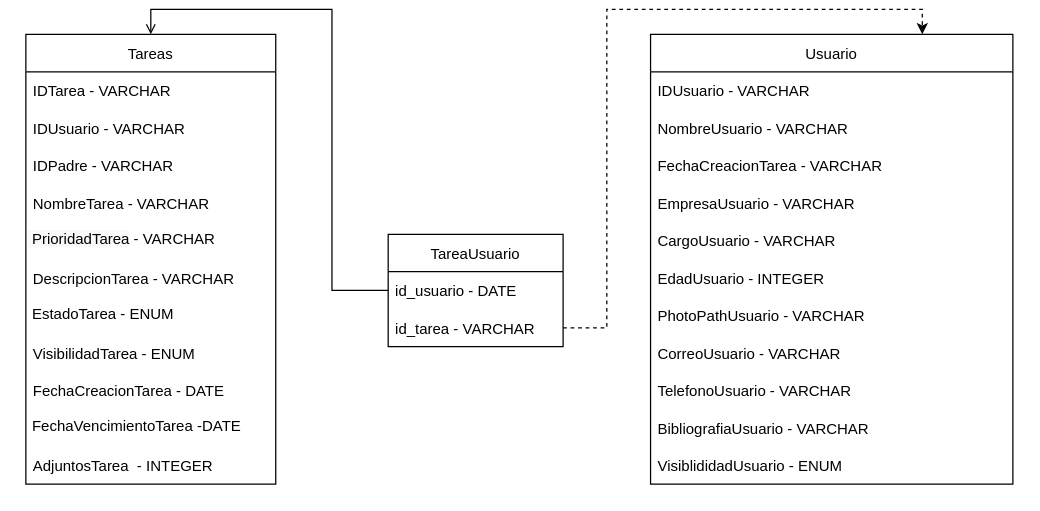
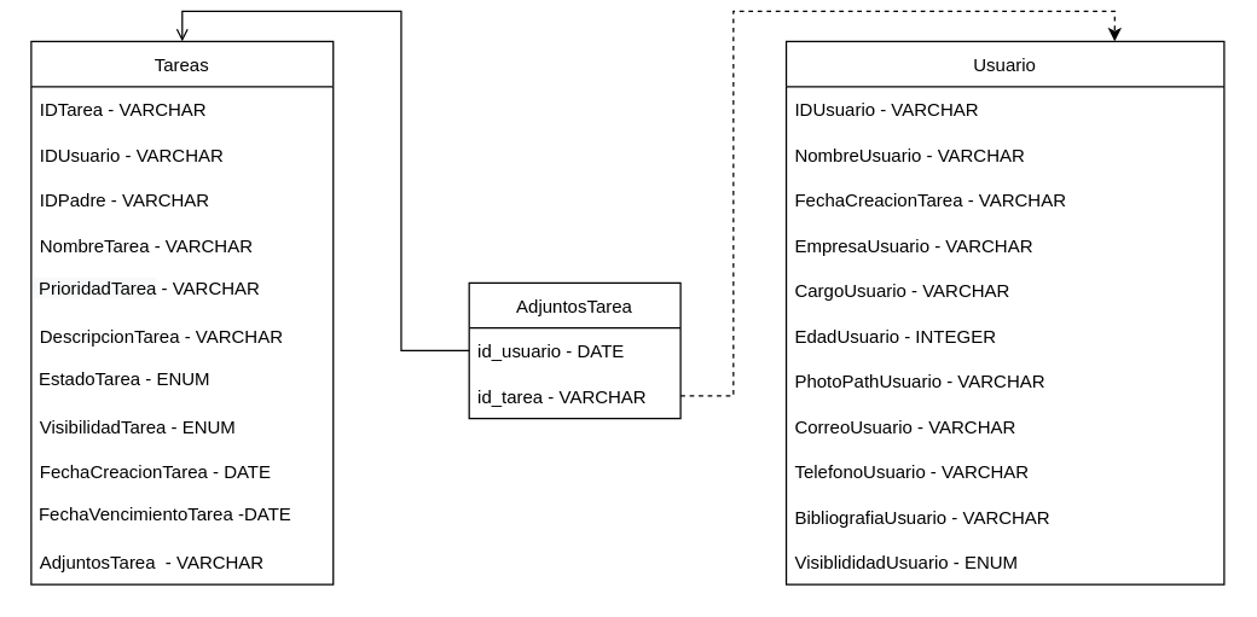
  <mxCell id="0" />
  <mxCell id="1" parent="0" />
  <mxCell id="2" value="Tareas" style="swimlane;fontStyle=0;childLayout=stackLayout;horizontal=1;startSize=30;horizontalStack=0;resizeParent=1;resizeParentMax=0;resizeLast=0;collapsible=1;marginBottom=0;" vertex="1" parent="1"><mxGeometry x="20" y="20" width="200" height="360" as="geometry" /></mxCell>
  <mxCell id="3" value="IDTarea - VARCHAR" style="text;strokeColor=none;fillColor=none;align=left;verticalAlign=middle;spacingLeft=4;spacingRight=4;overflow=hidden;points=[[0,0.5],[1,0.5]];portConstraint=eastwest;rotatable=0;" vertex="1" parent="2"><mxGeometry y="30" width="200" height="30" as="geometry" /></mxCell>
  <mxCell id="4" value="IDUsuario - VARCHAR" style="text;strokeColor=none;fillColor=none;align=left;verticalAlign=middle;spacingLeft=4;spacingRight=4;overflow=hidden;points=[[0,0.5],[1,0.5]];portConstraint=eastwest;rotatable=0;" vertex="1" parent="2"><mxGeometry y="60" width="200" height="30" as="geometry" /></mxCell>
  <mxCell id="5" value="IDPadre - VARCHAR" style="text;strokeColor=none;fillColor=none;align=left;verticalAlign=middle;spacingLeft=4;spacingRight=4;overflow=hidden;points=[[0,0.5],[1,0.5]];portConstraint=eastwest;rotatable=0;" vertex="1" parent="2"><mxGeometry y="90" width="200" height="30" as="geometry" /></mxCell>
  <mxCell id="6" value="NombreTarea - VARCHAR" style="text;strokeColor=none;fillColor=none;align=left;verticalAlign=middle;spacingLeft=4;spacingRight=4;overflow=hidden;points=[[0,0.5],[1,0.5]];portConstraint=eastwest;rotatable=0;" vertex="1" parent="2"><mxGeometry y="120" width="200" height="30" as="geometry" /></mxCell>
  <mxCell id="7" value="&lt;span style=&quot;color: rgb(0 , 0 , 0) ; font-family: &amp;#34;helvetica&amp;#34; ; font-size: 12px ; font-style: normal ; font-weight: 400 ; letter-spacing: normal ; text-align: left ; text-indent: 0px ; text-transform: none ; word-spacing: 0px ; background-color: rgb(248 , 249 , 250) ; display: inline ; float: none&quot;&gt;&amp;nbsp;PrioridadTarea&lt;/span&gt;&lt;span&gt;&amp;nbsp;- VARCHAR&lt;/span&gt;" style="text;whiteSpace=wrap;html=1;" vertex="1" parent="2"><mxGeometry y="150" width="200" height="30" as="geometry" /></mxCell>
  <mxCell id="8" value="DescripcionTarea - VARCHAR" style="text;strokeColor=none;fillColor=none;align=left;verticalAlign=middle;spacingLeft=4;spacingRight=4;overflow=hidden;points=[[0,0.5],[1,0.5]];portConstraint=eastwest;rotatable=0;" vertex="1" parent="2"><mxGeometry y="180" width="200" height="30" as="geometry" /></mxCell>
  <mxCell id="9" value="&lt;font face=&quot;helvetica&quot;&gt;&amp;nbsp;Estado&lt;/font&gt;&lt;span style=&quot;font-family: &amp;#34;helvetica&amp;#34;&quot;&gt;Tarea - ENUM&lt;/span&gt;" style="text;whiteSpace=wrap;html=1;" vertex="1" parent="2"><mxGeometry y="210" width="200" height="30" as="geometry" /></mxCell>
  <mxCell id="10" value="VisibilidadTarea - ENUM" style="text;strokeColor=none;fillColor=none;align=left;verticalAlign=middle;spacingLeft=4;spacingRight=4;overflow=hidden;points=[[0,0.5],[1,0.5]];portConstraint=eastwest;rotatable=0;" vertex="1" parent="2"><mxGeometry y="240" width="200" height="30" as="geometry" /></mxCell>
  <mxCell id="11" value="FechaCreacionTarea - DATE" style="text;strokeColor=none;fillColor=none;align=left;verticalAlign=middle;spacingLeft=4;spacingRight=4;overflow=hidden;points=[[0,0.5],[1,0.5]];portConstraint=eastwest;rotatable=0;" vertex="1" parent="2"><mxGeometry y="270" width="200" height="30" as="geometry" /></mxCell>
  <mxCell id="12" value="&lt;font face=&quot;helvetica&quot;&gt;&amp;nbsp;FechaVencimiento&lt;/font&gt;&lt;span style=&quot;font-family: &amp;#34;helvetica&amp;#34;&quot;&gt;Tarea -DATE&lt;/span&gt;" style="text;whiteSpace=wrap;html=1;" vertex="1" parent="2"><mxGeometry y="300" width="200" height="30" as="geometry" /></mxCell>
- <mxCell id="13" value="AdjuntosTarea  - INTEGER" style="text;strokeColor=none;fillColor=none;align=left;verticalAlign=middle;spacingLeft=4;spacingRight=4;overflow=hidden;points=[[0,0.5],[1,0.5]];portConstraint=eastwest;rotatable=0;" vertex="1" parent="2"><mxGeometry y="330" width="200" height="30" as="geometry" /></mxCell>
+ <mxCell id="13" value="AdjuntosTarea  - VARCHAR" style="text;strokeColor=none;fillColor=none;align=left;verticalAlign=middle;spacingLeft=4;spacingRight=4;overflow=hidden;points=[[0,0.5],[1,0.5]];portConstraint=eastwest;rotatable=0;" vertex="1" parent="2"><mxGeometry y="330" width="200" height="30" as="geometry" /></mxCell>
  <mxCell id="14" value="Usuario" style="swimlane;fontStyle=0;childLayout=stackLayout;horizontal=1;startSize=30;horizontalStack=0;resizeParent=1;resizeParentMax=0;resizeLast=0;collapsible=1;marginBottom=0;" vertex="1" parent="1"><mxGeometry x="520" y="20" width="290" height="360" as="geometry" /></mxCell>
  <mxCell id="15" value="IDUsuario - VARCHAR" style="text;strokeColor=none;fillColor=none;align=left;verticalAlign=middle;spacingLeft=4;spacingRight=4;overflow=hidden;points=[[0,0.5],[1,0.5]];portConstraint=eastwest;rotatable=0;" vertex="1" parent="14"><mxGeometry y="30" width="290" height="30" as="geometry" /></mxCell>
  <mxCell id="16" value="NombreUsuario - VARCHAR" style="text;strokeColor=none;fillColor=none;align=left;verticalAlign=middle;spacingLeft=4;spacingRight=4;overflow=hidden;points=[[0,0.5],[1,0.5]];portConstraint=eastwest;rotatable=0;" vertex="1" parent="14"><mxGeometry y="60" width="290" height="30" as="geometry" /></mxCell>
  <mxCell id="17" value="FechaCreacionTarea - VARCHAR" style="text;strokeColor=none;fillColor=none;align=left;verticalAlign=middle;spacingLeft=4;spacingRight=4;overflow=hidden;points=[[0,0.5],[1,0.5]];portConstraint=eastwest;rotatable=0;" vertex="1" parent="14"><mxGeometry y="90" width="290" height="30" as="geometry" /></mxCell>
  <mxCell id="18" value="EmpresaUsuario - VARCHAR" style="text;strokeColor=none;fillColor=none;align=left;verticalAlign=middle;spacingLeft=4;spacingRight=4;overflow=hidden;points=[[0,0.5],[1,0.5]];portConstraint=eastwest;rotatable=0;" vertex="1" parent="14"><mxGeometry y="120" width="290" height="30" as="geometry" /></mxCell>
  <mxCell id="19" value="CargoUsuario - VARCHAR" style="text;strokeColor=none;fillColor=none;align=left;verticalAlign=middle;spacingLeft=4;spacingRight=4;overflow=hidden;points=[[0,0.5],[1,0.5]];portConstraint=eastwest;rotatable=0;" vertex="1" parent="14"><mxGeometry y="150" width="290" height="30" as="geometry" /></mxCell>
  <mxCell id="20" value="EdadUsuario - INTEGER" style="text;strokeColor=none;fillColor=none;align=left;verticalAlign=middle;spacingLeft=4;spacingRight=4;overflow=hidden;points=[[0,0.5],[1,0.5]];portConstraint=eastwest;rotatable=0;" vertex="1" parent="14"><mxGeometry y="180" width="290" height="30" as="geometry" /></mxCell>
  <mxCell id="21" value="PhotoPathUsuario - VARCHAR" style="text;strokeColor=none;fillColor=none;align=left;verticalAlign=middle;spacingLeft=4;spacingRight=4;overflow=hidden;points=[[0,0.5],[1,0.5]];portConstraint=eastwest;rotatable=0;" vertex="1" parent="14"><mxGeometry y="210" width="290" height="30" as="geometry" /></mxCell>
  <mxCell id="22" value="CorreoUsuario - VARCHAR" style="text;strokeColor=none;fillColor=none;align=left;verticalAlign=middle;spacingLeft=4;spacingRight=4;overflow=hidden;points=[[0,0.5],[1,0.5]];portConstraint=eastwest;rotatable=0;" vertex="1" parent="14"><mxGeometry y="240" width="290" height="30" as="geometry" /></mxCell>
  <mxCell id="23" value="TelefonoUsuario - VARCHAR" style="text;strokeColor=none;fillColor=none;align=left;verticalAlign=middle;spacingLeft=4;spacingRight=4;overflow=hidden;points=[[0,0.5],[1,0.5]];portConstraint=eastwest;rotatable=0;" vertex="1" parent="14"><mxGeometry y="270" width="290" height="30" as="geometry" /></mxCell>
  <mxCell id="24" value="BibliografiaUsuario - VARCHAR" style="text;strokeColor=none;fillColor=none;align=left;verticalAlign=middle;spacingLeft=4;spacingRight=4;overflow=hidden;points=[[0,0.5],[1,0.5]];portConstraint=eastwest;rotatable=0;" vertex="1" parent="14"><mxGeometry y="300" width="290" height="30" as="geometry" /></mxCell>
  <mxCell id="25" value="VisiblididadUsuario - ENUM" style="text;strokeColor=none;fillColor=none;align=left;verticalAlign=middle;spacingLeft=4;spacingRight=4;overflow=hidden;points=[[0,0.5],[1,0.5]];portConstraint=eastwest;rotatable=0;" vertex="1" parent="14"><mxGeometry y="330" width="290" height="30" as="geometry" /></mxCell>
  <mxCell id="26" style="edgeStyle=orthogonalEdgeStyle;rounded=0;orthogonalLoop=1;jettySize=auto;html=1;entryX=0.5;entryY=0;entryDx=0;entryDy=0;endArrow=open;" edge="1" parent="1" source="27" target="2"><mxGeometry relative="1" as="geometry"><mxPoint x="-10" y="440" as="targetPoint" /></mxGeometry></mxCell>
- <mxCell id="27" value="TareaUsuario" style="swimlane;fontStyle=0;childLayout=stackLayout;horizontal=1;startSize=30;horizontalStack=0;resizeParent=1;resizeParentMax=0;resizeLast=0;collapsible=1;marginBottom=0;" vertex="1" parent="1"><mxGeometry x="310" y="180" width="140" height="90" as="geometry" /></mxCell>
+ <mxCell id="27" value="AdjuntosTarea" style="swimlane;fontStyle=0;childLayout=stackLayout;horizontal=1;startSize=30;horizontalStack=0;resizeParent=1;resizeParentMax=0;resizeLast=0;collapsible=1;marginBottom=0;" vertex="1" parent="1"><mxGeometry x="310" y="180" width="140" height="90" as="geometry" /></mxCell>
  <mxCell id="28" value="id_usuario - DATE" style="text;strokeColor=none;fillColor=none;align=left;verticalAlign=middle;spacingLeft=4;spacingRight=4;overflow=hidden;points=[[0,0.5],[1,0.5]];portConstraint=eastwest;rotatable=0;" vertex="1" parent="27"><mxGeometry y="30" width="140" height="30" as="geometry" /></mxCell>
  <mxCell id="29" value="id_tarea - VARCHAR" style="text;strokeColor=none;fillColor=none;align=left;verticalAlign=middle;spacingLeft=4;spacingRight=4;overflow=hidden;points=[[0,0.5],[1,0.5]];portConstraint=eastwest;rotatable=0;" vertex="1" parent="27"><mxGeometry y="60" width="140" height="30" as="geometry" /></mxCell>
  <mxCell id="30" style="edgeStyle=orthogonalEdgeStyle;rounded=0;orthogonalLoop=1;jettySize=auto;html=1;entryX=0.75;entryY=0;entryDx=0;entryDy=0;dashed=1;" edge="1" parent="1" source="29" target="14"><mxGeometry relative="1" as="geometry"><mxPoint x="440" y="430" as="targetPoint" /></mxGeometry></mxCell>
